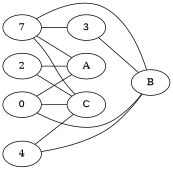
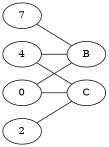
  graph {
    rankdir=LR
    n1 [label=7]
-   A
    B
    C
-   3
    2
    4
    n8 [label=0]
-   n1 -- A
    n1 -- B
-   n1 -- C
-   n1 -- 3
-   3 -- B
-   2 -- A
    2 -- C
    4 -- B
    4 -- C
-   n8 -- A
    n8 -- B
    n8 -- C
  }
